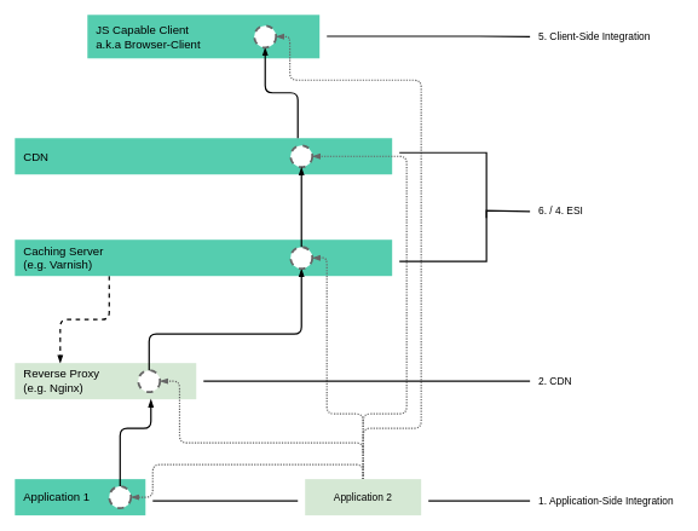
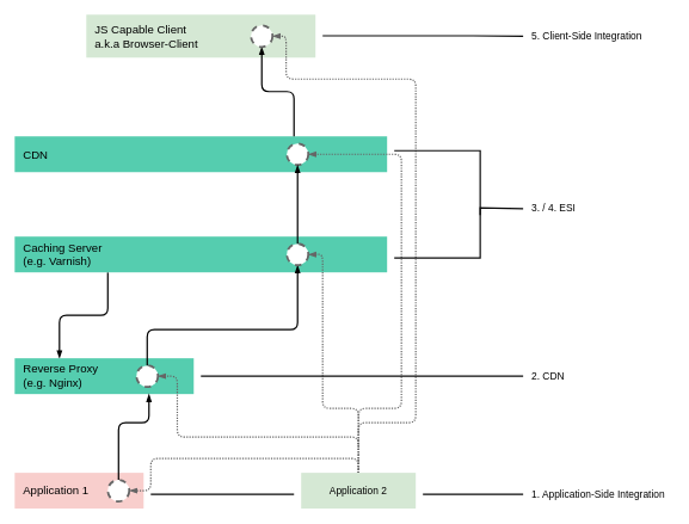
  <mxCell id="0" />
  <mxCell id="1" parent="0" />
- <mxCell id="2" value="&lt;font style=&quot;font-size: 16px&quot;&gt;JS Capable Client &lt;br&gt;a.k.a Browser-Client&lt;/font&gt;" style="rounded=0;whiteSpace=wrap;fillColor=#55cdaf;strokeColor=none;perimeterSpacing=2;verticalAlign=middle;spacing=2;fontFamily=Helvetica;fontSize=14;html=1;fontColor=#000000;fontStyle=0;align=left;spacingLeft=10;" vertex="1" parent="1"><mxGeometry x="120" y="20" width="320" height="60" as="geometry" /></mxCell>
+ <mxCell id="2" value="&lt;font style=&quot;font-size: 16px&quot;&gt;JS Capable Client &lt;br&gt;a.k.a Browser-Client&lt;/font&gt;" style="rounded=0;whiteSpace=wrap;fillColor=#d5e8d4;strokeColor=none;perimeterSpacing=2;verticalAlign=middle;spacing=2;fontFamily=Helvetica;fontSize=14;html=1;fontColor=#000000;fontStyle=0;align=left;spacingLeft=10;" vertex="1" parent="1"><mxGeometry x="120" y="20" width="320" height="60" as="geometry" /></mxCell>
  <mxCell id="3" value="CDN" style="rounded=0;whiteSpace=wrap;html=1;fillColor=#55cdaf;strokeColor=none;fontSize=16;align=left;spacingLeft=10;fontColor=#000000;fontStyle=0" vertex="1" parent="1"><mxGeometry x="20" y="190" width="520" height="50" as="geometry" /></mxCell>
- <mxCell id="4" style="edgeStyle=orthogonalEdgeStyle;rounded=1;orthogonalLoop=1;jettySize=auto;html=1;exitX=0.25;exitY=1;exitDx=0;exitDy=0;entryX=0.25;entryY=0;entryDx=0;entryDy=0;fontSize=14;endArrow=blockThin;endFill=1;strokeWidth=2;dashed=1;" edge="1" parent="1" source="5" target="6"><mxGeometry relative="1" as="geometry" /></mxCell>
+ <mxCell id="4" style="edgeStyle=orthogonalEdgeStyle;rounded=1;orthogonalLoop=1;jettySize=auto;html=1;exitX=0.25;exitY=1;exitDx=0;exitDy=0;entryX=0.25;entryY=0;entryDx=0;entryDy=0;fontSize=14;endArrow=blockThin;endFill=1;strokeWidth=2;" edge="1" parent="1" source="5" target="6"><mxGeometry relative="1" as="geometry" /></mxCell>
  <mxCell id="5" value="Caching Server &lt;br style=&quot;font-size: 16px;&quot;&gt;(e.g. Varnish)" style="rounded=0;whiteSpace=wrap;html=1;fillColor=#55cdaf;strokeColor=none;fontSize=16;align=left;spacingLeft=10;fontColor=#000000;fontStyle=0" vertex="1" parent="1"><mxGeometry x="20" y="330" width="520" height="50" as="geometry" /></mxCell>
- <mxCell id="6" value="&lt;div style=&quot;font-size: 16px;&quot;&gt;Reverse Proxy&lt;/div&gt;&lt;div style=&quot;font-size: 16px;&quot;&gt;(e.g. Nginx)&lt;br style=&quot;font-size: 16px;&quot;&gt;&lt;/div&gt;" style="rounded=0;whiteSpace=wrap;html=1;fillColor=#d5e8d4;strokeColor=none;fontSize=16;align=left;spacingLeft=10;fontColor=#000000;fontStyle=0;" vertex="1" parent="1"><mxGeometry x="20" y="500" width="250" height="50" as="geometry" /></mxCell>
- <mxCell id="7" value="Application 1" style="rounded=0;whiteSpace=wrap;html=1;fillColor=#55cdaf;strokeColor=none;fontSize=16;align=left;spacingLeft=10;fontColor=#000000;fontStyle=0" vertex="1" parent="1"><mxGeometry x="20" y="660" width="180" height="50" as="geometry" /></mxCell>
+ <mxCell id="6" value="&lt;div style=&quot;font-size: 16px;&quot;&gt;Reverse Proxy&lt;/div&gt;&lt;div style=&quot;font-size: 16px;&quot;&gt;(e.g. Nginx)&lt;br style=&quot;font-size: 16px;&quot;&gt;&lt;/div&gt;" style="rounded=0;whiteSpace=wrap;html=1;fillColor=#55cdaf;strokeColor=none;fontSize=16;align=left;spacingLeft=10;fontColor=#000000;fontStyle=0" vertex="1" parent="1"><mxGeometry x="20" y="500" width="250" height="50" as="geometry" /></mxCell>
+ <mxCell id="7" value="Application 1" style="rounded=0;whiteSpace=wrap;html=1;fillColor=#f8cecc;strokeColor=none;fontSize=16;align=left;spacingLeft=10;fontColor=#000000;fontStyle=0;" vertex="1" parent="1"><mxGeometry x="20" y="660" width="180" height="50" as="geometry" /></mxCell>
  <mxCell id="8" style="edgeStyle=orthogonalEdgeStyle;rounded=1;orthogonalLoop=1;jettySize=auto;html=1;exitX=0.5;exitY=0;exitDx=0;exitDy=0;fontSize=14;endArrow=blockThin;endFill=1;strokeWidth=2;strokeColor=#666666;dashed=1;dashPattern=1 1;entryX=1;entryY=0.5;entryDx=0;entryDy=0;" edge="1" parent="1" source="9" target="23"><mxGeometry relative="1" as="geometry"><mxPoint x="247" y="551" as="targetPoint" /><Array as="points"><mxPoint x="500" y="610" /><mxPoint x="247" y="610" /><mxPoint x="247" y="525" /></Array></mxGeometry></mxCell>
  <mxCell id="9" value="Application 2" style="rounded=0;whiteSpace=wrap;html=1;fillColor=#d5e8d4;strokeColor=none;fontSize=14;fontColor=#000000;fontStyle=0;" vertex="1" parent="1"><mxGeometry x="420" y="660" width="160" height="50" as="geometry" /></mxCell>
  <mxCell id="10" value="" style="edgeStyle=orthogonalEdgeStyle;rounded=1;orthogonalLoop=1;jettySize=auto;html=1;exitX=0.5;exitY=0;exitDx=0;exitDy=0;fontSize=14;endArrow=blockThin;endFill=1;strokeWidth=2;strokeColor=#666666;dashed=1;dashPattern=1 1;entryX=1;entryY=0.5;entryDx=0;entryDy=0;" edge="1" parent="1" source="9" target="25"><mxGeometry x="0.683" y="-40" relative="1" as="geometry"><mxPoint x="483" y="620" as="sourcePoint" /><mxPoint x="480" y="410" as="targetPoint" /><Array as="points"><mxPoint x="500" y="570" /><mxPoint x="450" y="570" /><mxPoint x="450" y="355" /></Array><mxPoint as="offset" /></mxGeometry></mxCell>
  <mxCell id="11" value="" style="edgeStyle=orthogonalEdgeStyle;rounded=1;orthogonalLoop=1;jettySize=auto;html=1;fontSize=14;endArrow=blockThin;endFill=1;strokeWidth=2;strokeColor=#666666;dashed=1;dashPattern=1 1;entryX=1;entryY=0.5;entryDx=0;entryDy=0;" edge="1" parent="1" target="27"><mxGeometry x="0.392" relative="1" as="geometry"><mxPoint x="500" y="620" as="sourcePoint" /><mxPoint x="450" y="420.975" as="targetPoint" /><Array as="points"><mxPoint x="500" y="570" /><mxPoint x="560" y="570" /><mxPoint x="560" y="215" /></Array><mxPoint as="offset" /></mxGeometry></mxCell>
  <mxCell id="12" value="" style="edgeStyle=orthogonalEdgeStyle;rounded=1;orthogonalLoop=1;jettySize=auto;html=1;fontSize=14;endArrow=blockThin;endFill=1;strokeWidth=2;strokeColor=#666666;dashed=1;dashPattern=1 1;entryX=1;entryY=0.5;entryDx=0;entryDy=0;exitX=0.5;exitY=0;exitDx=0;exitDy=0;" edge="1" parent="1" source="9" target="30"><mxGeometry x="0.617" relative="1" as="geometry"><mxPoint x="510" y="630" as="sourcePoint" /><mxPoint x="470.96" y="243" as="targetPoint" /><Array as="points"><mxPoint x="500" y="590" /><mxPoint x="580" y="590" /><mxPoint x="580" y="110" /><mxPoint x="399" y="110" /><mxPoint x="399" y="50" /></Array><mxPoint as="offset" /></mxGeometry></mxCell>
  <mxCell id="13" style="edgeStyle=orthogonalEdgeStyle;rounded=1;orthogonalLoop=1;jettySize=auto;html=1;fontSize=14;endArrow=blockThin;endFill=1;strokeWidth=2;strokeColor=#666666;dashed=1;entryX=1;entryY=0.5;entryDx=0;entryDy=0;dashPattern=1 1;" edge="1" parent="1" target="21"><mxGeometry relative="1" as="geometry"><mxPoint x="500" y="660" as="sourcePoint" /><mxPoint x="210" y="660" as="targetPoint" /><Array as="points"><mxPoint x="500" y="640" /><mxPoint x="210" y="640" /><mxPoint x="210" y="685" /></Array></mxGeometry></mxCell>
  <mxCell id="14" value="" style="endArrow=none;html=1;rounded=0;fontFamily=Helvetica;fontSize=14;strokeColor=#0A0A0A;strokeWidth=2;edgeStyle=orthogonalEdgeStyle;" edge="1" parent="1"><mxGeometry width="50" height="50" relative="1" as="geometry"><mxPoint x="590" y="690" as="sourcePoint" /><mxPoint x="730" y="690" as="targetPoint" /></mxGeometry></mxCell>
  <mxCell id="15" value="1. Application-Side Integration" style="text;html=1;align=left;verticalAlign=middle;resizable=0;points=[];autosize=1;strokeColor=none;fillColor=none;fontSize=14;fontFamily=Helvetica;" vertex="1" parent="1"><mxGeometry x="740" y="680" width="200" height="20" as="geometry" /></mxCell>
  <mxCell id="16" value="" style="endArrow=none;html=1;rounded=0;fontFamily=Helvetica;fontSize=14;strokeColor=#0A0A0A;strokeWidth=2;edgeStyle=orthogonalEdgeStyle;" edge="1" parent="1"><mxGeometry width="50" height="50" relative="1" as="geometry"><mxPoint x="210" y="690" as="sourcePoint" /><mxPoint x="410" y="690" as="targetPoint" /><Array as="points"><mxPoint x="360" y="690" /><mxPoint x="360" y="690" /></Array></mxGeometry></mxCell>
  <mxCell id="17" value="" style="endArrow=none;html=1;rounded=0;fontFamily=Helvetica;fontSize=14;strokeColor=#0A0A0A;strokeWidth=2;edgeStyle=orthogonalEdgeStyle;" edge="1" parent="1"><mxGeometry width="50" height="50" relative="1" as="geometry"><mxPoint x="280" y="525" as="sourcePoint" /><mxPoint x="730" y="525" as="targetPoint" /></mxGeometry></mxCell>
  <mxCell id="18" value="2. CDN" style="text;html=1;align=left;verticalAlign=middle;resizable=0;points=[];autosize=1;strokeColor=none;fillColor=none;fontSize=14;fontFamily=Helvetica;" vertex="1" parent="1"><mxGeometry x="740" y="515" width="50" height="20" as="geometry" /></mxCell>
  <mxCell id="19" value="" style="endArrow=none;html=1;rounded=0;fontFamily=Helvetica;fontSize=14;strokeColor=#0A0A0A;strokeWidth=2;edgeStyle=orthogonalEdgeStyle;" edge="1" parent="1"><mxGeometry width="50" height="50" relative="1" as="geometry"><mxPoint x="550" y="360" as="sourcePoint" /><mxPoint x="730" y="291" as="targetPoint" /><Array as="points"><mxPoint x="670" y="360" /><mxPoint x="670" y="290" /></Array></mxGeometry></mxCell>
- <mxCell id="20" value="6. / 4. ESI" style="text;html=1;align=left;verticalAlign=middle;resizable=0;points=[];autosize=1;strokeColor=none;fillColor=none;fontSize=14;fontFamily=Helvetica;" vertex="1" parent="1"><mxGeometry x="740" y="280" width="80" height="20" as="geometry" /></mxCell>
+ <mxCell id="20" value="3. / 4. ESI" style="text;html=1;align=left;verticalAlign=middle;resizable=0;points=[];autosize=1;strokeColor=none;fillColor=none;fontSize=14;fontFamily=Helvetica;" vertex="1" parent="1"><mxGeometry x="740" y="280" width="80" height="20" as="geometry" /></mxCell>
  <mxCell id="21" value="" style="ellipse;whiteSpace=wrap;html=1;rounded=1;dashed=1;fontFamily=Helvetica;fontSize=14;strokeColor=#666666;strokeWidth=3;fillColor=#FFFFFF;align=left;verticalAlign=middle;perimeterSpacing=0;" vertex="1" parent="1"><mxGeometry x="150" y="670" width="30" height="30" as="geometry" /></mxCell>
  <mxCell id="22" style="edgeStyle=orthogonalEdgeStyle;rounded=1;orthogonalLoop=1;jettySize=auto;html=1;exitX=0.5;exitY=0;exitDx=0;exitDy=0;entryX=0.75;entryY=1;entryDx=0;entryDy=0;fontSize=14;endArrow=blockThin;endFill=1;strokeWidth=2;" edge="1" parent="1" source="21" target="6"><mxGeometry relative="1" as="geometry"><Array as="points"><mxPoint x="165" y="590" /><mxPoint x="208" y="590" /></Array></mxGeometry></mxCell>
  <mxCell id="23" value="" style="ellipse;whiteSpace=wrap;html=1;rounded=1;dashed=1;fontFamily=Helvetica;fontSize=14;strokeColor=#666666;strokeWidth=3;fillColor=#FFFFFF;align=left;verticalAlign=middle;perimeterSpacing=0;" vertex="1" parent="1"><mxGeometry x="190" y="510" width="30" height="30" as="geometry" /></mxCell>
  <mxCell id="24" style="edgeStyle=orthogonalEdgeStyle;rounded=1;orthogonalLoop=1;jettySize=auto;html=1;exitX=0.5;exitY=0;exitDx=0;exitDy=0;entryX=0.5;entryY=1;entryDx=0;entryDy=0;fontSize=14;endArrow=blockThin;endFill=1;strokeWidth=2;" edge="1" parent="1" source="23" target="25"><mxGeometry relative="1" as="geometry"><Array as="points"><mxPoint x="205" y="460" /><mxPoint x="415" y="460" /></Array></mxGeometry></mxCell>
  <mxCell id="25" value="" style="ellipse;whiteSpace=wrap;html=1;rounded=1;dashed=1;fontFamily=Helvetica;fontSize=14;strokeColor=#666666;strokeWidth=3;fillColor=#FFFFFF;align=left;verticalAlign=middle;perimeterSpacing=0;" vertex="1" parent="1"><mxGeometry x="400" y="340" width="30" height="30" as="geometry" /></mxCell>
  <mxCell id="26" value="" style="endArrow=none;html=1;rounded=0;fontFamily=Helvetica;fontSize=14;strokeColor=#0A0A0A;strokeWidth=2;edgeStyle=orthogonalEdgeStyle;" edge="1" parent="1"><mxGeometry width="50" height="50" relative="1" as="geometry"><mxPoint x="550" y="210" as="sourcePoint" /><mxPoint x="670" y="300" as="targetPoint" /><Array as="points"><mxPoint x="670" y="210" /></Array></mxGeometry></mxCell>
  <mxCell id="27" value="" style="ellipse;whiteSpace=wrap;html=1;rounded=1;dashed=1;fontFamily=Helvetica;fontSize=14;strokeColor=#666666;strokeWidth=3;fillColor=#FFFFFF;align=left;verticalAlign=middle;perimeterSpacing=0;" vertex="1" parent="1"><mxGeometry x="400" y="200" width="30" height="30" as="geometry" /></mxCell>
  <mxCell id="28" style="edgeStyle=orthogonalEdgeStyle;rounded=1;orthogonalLoop=1;jettySize=auto;html=1;exitX=0.5;exitY=0;exitDx=0;exitDy=0;entryX=0.5;entryY=1;entryDx=0;entryDy=0;fontSize=14;endArrow=blockThin;endFill=1;strokeWidth=2;" edge="1" parent="1" source="25" target="27"><mxGeometry relative="1" as="geometry" /></mxCell>
  <mxCell id="29" style="edgeStyle=orthogonalEdgeStyle;rounded=1;orthogonalLoop=1;jettySize=auto;html=1;exitX=0.75;exitY=0;exitDx=0;exitDy=0;entryX=0.5;entryY=1;entryDx=0;entryDy=0;fontSize=14;endArrow=blockThin;endFill=1;strokeWidth=2;" edge="1" parent="1" source="3" target="30"><mxGeometry relative="1" as="geometry" /></mxCell>
  <mxCell id="30" value="" style="ellipse;whiteSpace=wrap;html=1;rounded=1;dashed=1;fontFamily=Helvetica;fontSize=14;strokeColor=#666666;strokeWidth=3;fillColor=#FFFFFF;align=left;verticalAlign=middle;perimeterSpacing=0;" vertex="1" parent="1"><mxGeometry x="350" y="35" width="30" height="30" as="geometry" /></mxCell>
  <mxCell id="31" value="" style="endArrow=none;html=1;rounded=0;fontFamily=Helvetica;fontSize=14;strokeColor=#0A0A0A;strokeWidth=2;edgeStyle=orthogonalEdgeStyle;" edge="1" parent="1"><mxGeometry width="50" height="50" relative="1" as="geometry"><mxPoint x="450" y="49.5" as="sourcePoint" /><mxPoint x="730" y="50" as="targetPoint" /><Array as="points"><mxPoint x="660" y="50" /><mxPoint x="660" y="50" /></Array></mxGeometry></mxCell>
  <mxCell id="32" value="5. Client-Side Integration" style="text;html=1;align=left;verticalAlign=middle;resizable=0;points=[];autosize=1;strokeColor=none;fillColor=none;fontSize=14;fontFamily=Helvetica;" vertex="1" parent="1"><mxGeometry x="740" y="40" width="170" height="20" as="geometry" /></mxCell>
